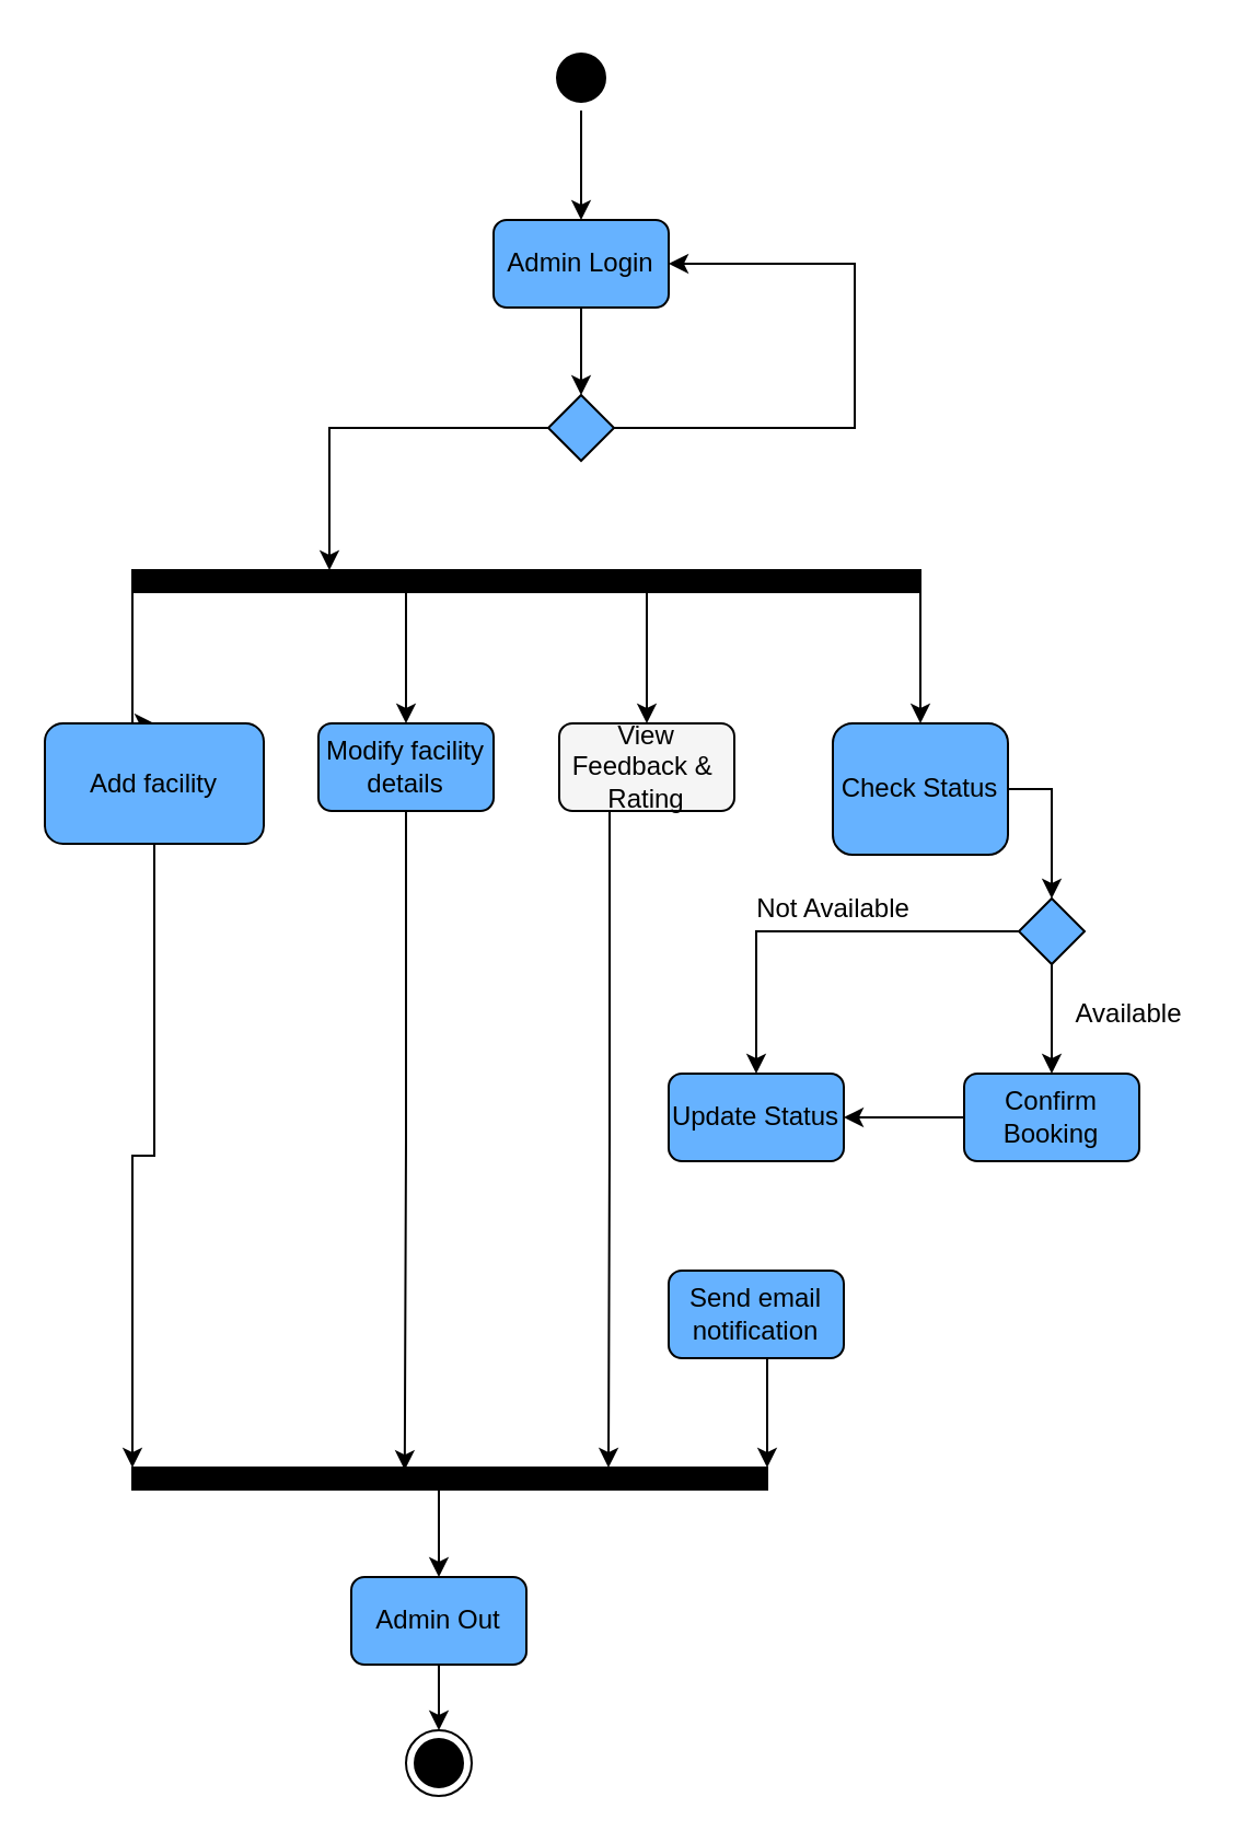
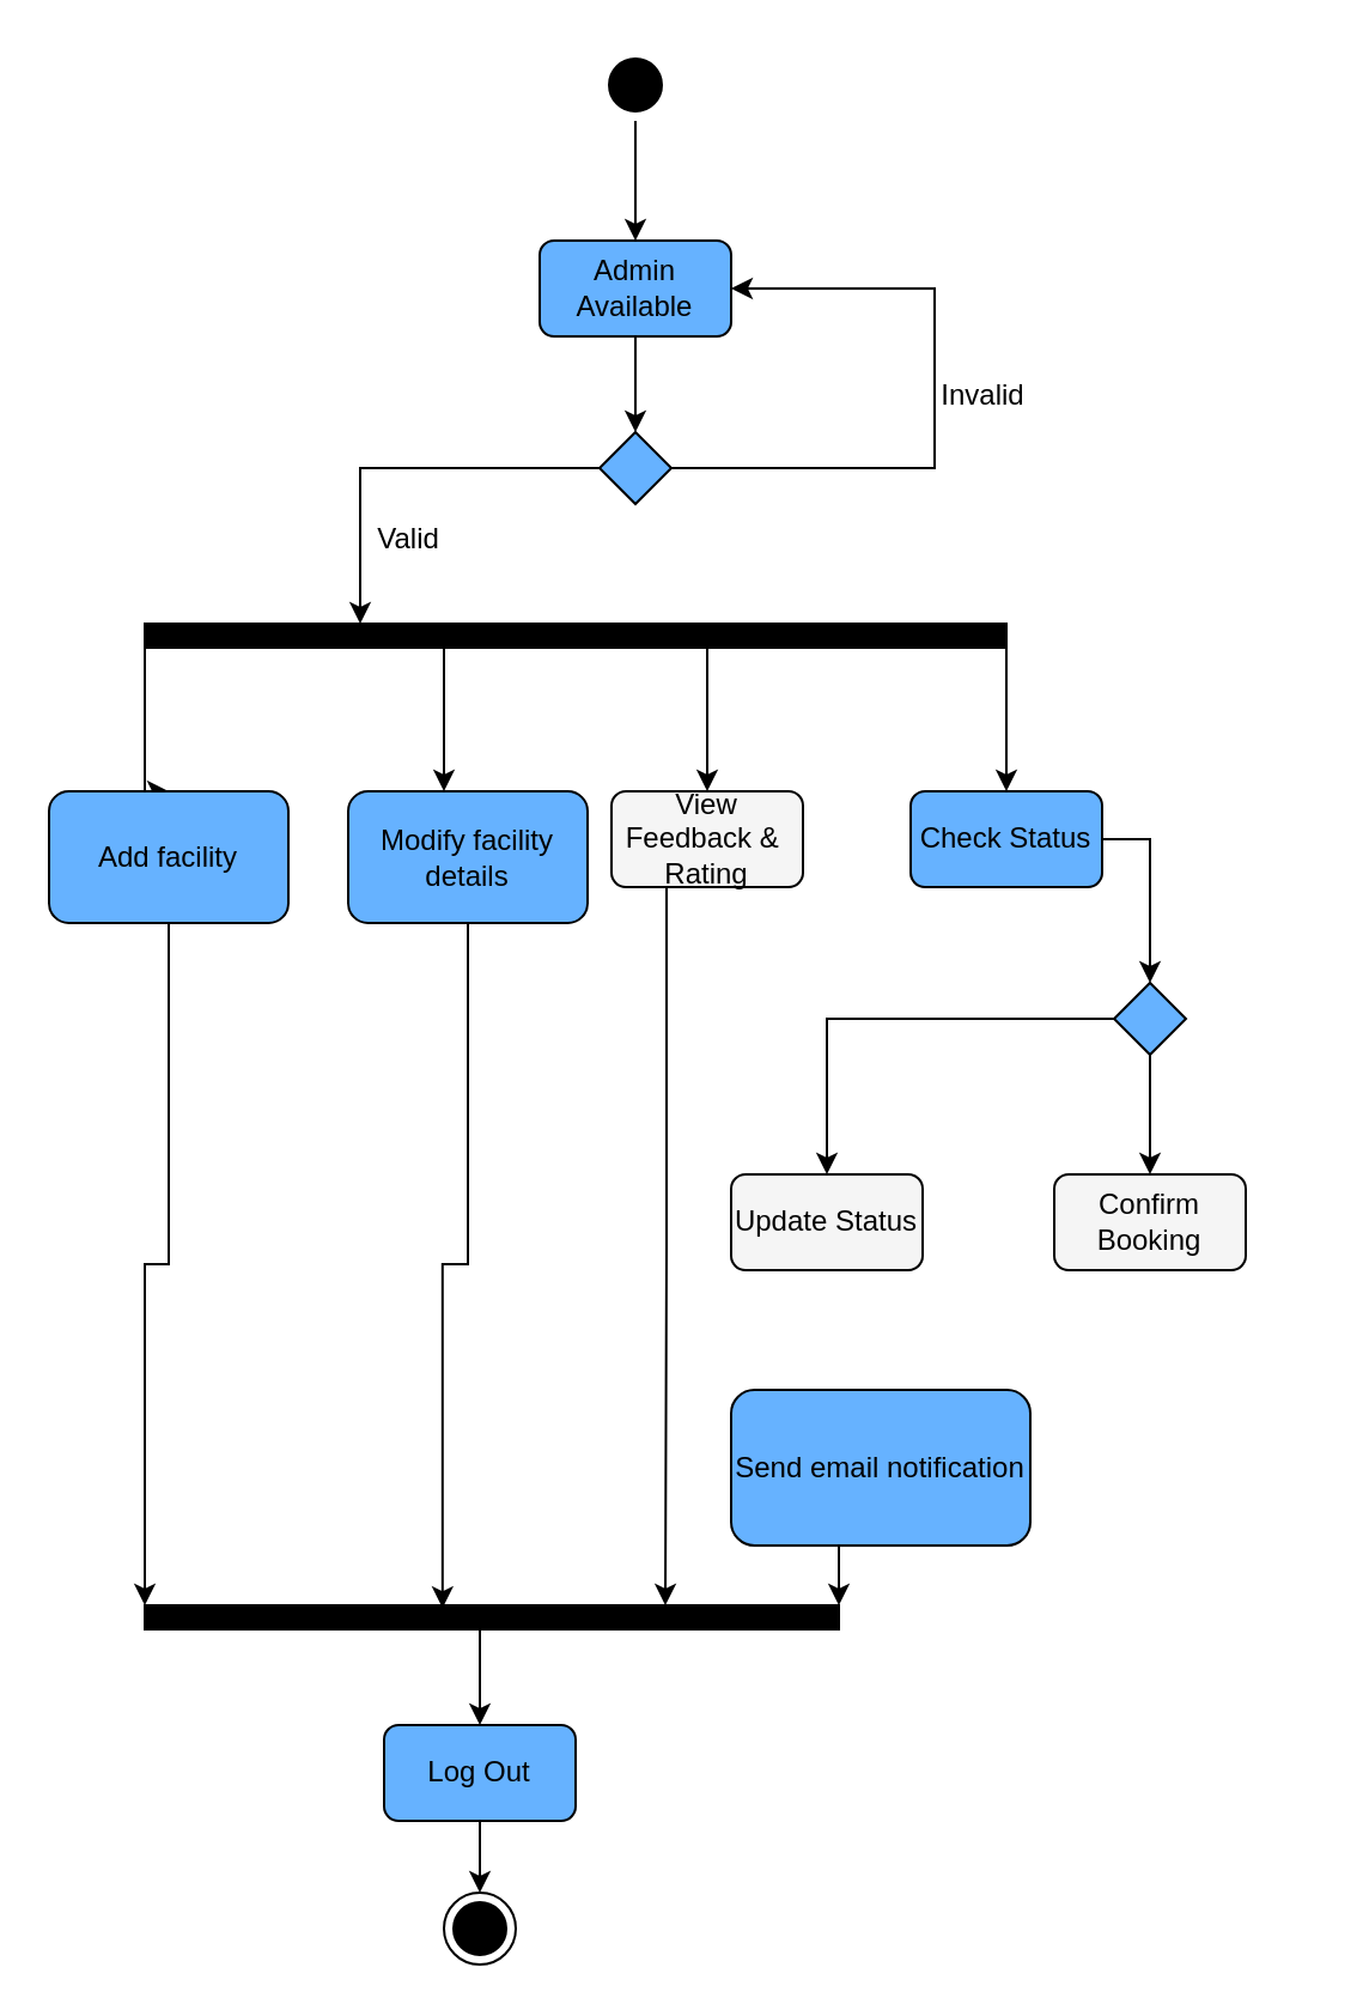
  <mxCell id="0" />
  <mxCell id="1" parent="0" />
  <mxCell id="2" style="edgeStyle=orthogonalEdgeStyle;rounded=0;orthogonalLoop=1;jettySize=auto;html=1;entryX=0.5;entryY=0;entryDx=0;entryDy=0;" edge="1" parent="1" source="3" target="6"><mxGeometry relative="1" as="geometry" /></mxCell>
- <mxCell id="3" value="Admin Login" style="rounded=1;whiteSpace=wrap;html=1;fillColor=#66B2FF;" vertex="1" parent="1"><mxGeometry x="225" y="100" width="80" height="40" as="geometry" /></mxCell>
+ <mxCell id="3" value="Admin Available" style="rounded=1;whiteSpace=wrap;html=1;fillColor=#66B2FF;" vertex="1" parent="1"><mxGeometry x="225" y="100" width="80" height="40" as="geometry" /></mxCell>
  <mxCell id="4" style="edgeStyle=orthogonalEdgeStyle;rounded=0;orthogonalLoop=1;jettySize=auto;html=1;entryX=1;entryY=0.5;entryDx=0;entryDy=0;" edge="1" parent="1" source="6" target="3"><mxGeometry relative="1" as="geometry"><Array as="points"><mxPoint x="390" y="195" /><mxPoint x="390" y="120" /></Array></mxGeometry></mxCell>
  <mxCell id="5" style="edgeStyle=orthogonalEdgeStyle;rounded=0;orthogonalLoop=1;jettySize=auto;html=1;entryX=0.25;entryY=0;entryDx=0;entryDy=0;" edge="1" parent="1" source="6" target="11"><mxGeometry relative="1" as="geometry"><Array as="points"><mxPoint x="150" y="195" /></Array></mxGeometry></mxCell>
  <mxCell id="6" value="" style="rhombus;whiteSpace=wrap;html=1;fillColor=#66B2FF;" vertex="1" parent="1"><mxGeometry x="250" y="180" width="30" height="30" as="geometry" /></mxCell>
  <mxCell id="7" style="edgeStyle=orthogonalEdgeStyle;rounded=0;orthogonalLoop=1;jettySize=auto;html=1;exitX=0.25;exitY=1;exitDx=0;exitDy=0;entryX=0.5;entryY=0;entryDx=0;entryDy=0;" edge="1" parent="1" source="11" target="15"><mxGeometry relative="1" as="geometry"><Array as="points"><mxPoint x="60" y="270" /></Array></mxGeometry></mxCell>
  <mxCell id="8" value="" style="edgeStyle=orthogonalEdgeStyle;rounded=0;orthogonalLoop=1;jettySize=auto;html=1;" edge="1" parent="1" source="11" target="17"><mxGeometry relative="1" as="geometry"><Array as="points"><mxPoint x="185" y="300" /><mxPoint x="185" y="300" /></Array></mxGeometry></mxCell>
  <mxCell id="9" style="edgeStyle=orthogonalEdgeStyle;rounded=0;orthogonalLoop=1;jettySize=auto;html=1;entryX=0.5;entryY=0;entryDx=0;entryDy=0;" edge="1" parent="1" source="11" target="21"><mxGeometry relative="1" as="geometry"><Array as="points"><mxPoint x="420" y="280" /><mxPoint x="420" y="280" /></Array></mxGeometry></mxCell>
  <mxCell id="10" style="edgeStyle=orthogonalEdgeStyle;rounded=0;orthogonalLoop=1;jettySize=auto;html=1;exitX=0.75;exitY=1;exitDx=0;exitDy=0;entryX=0.5;entryY=0;entryDx=0;entryDy=0;" edge="1" parent="1" source="11" target="19"><mxGeometry relative="1" as="geometry"><Array as="points"><mxPoint x="295" y="270" /></Array></mxGeometry></mxCell>
  <mxCell id="11" value="" style="rounded=0;whiteSpace=wrap;html=1;fillColor=#000000;" vertex="1" parent="1"><mxGeometry x="60" y="260" width="360" height="10" as="geometry" /></mxCell>
+ <mxCell id="12" value="Invalid" style="text;html=1;align=center;verticalAlign=middle;resizable=0;points=[];autosize=1;strokeColor=none;fillColor=none;" vertex="1" parent="1"><mxGeometry x="380" y="150" width="60" height="30" as="geometry" /></mxCell>
+ <mxCell id="13" value="Valid" style="text;html=1;align=center;verticalAlign=middle;resizable=0;points=[];autosize=1;strokeColor=none;fillColor=none;" vertex="1" parent="1"><mxGeometry x="145" y="210" width="50" height="30" as="geometry" /></mxCell>
  <mxCell id="14" style="edgeStyle=orthogonalEdgeStyle;rounded=0;orthogonalLoop=1;jettySize=auto;html=1;entryX=0;entryY=0;entryDx=0;entryDy=0;" edge="1" parent="1" source="15" target="33"><mxGeometry relative="1" as="geometry" /></mxCell>
  <mxCell id="15" value="Add facility" style="rounded=1;whiteSpace=wrap;html=1;fillColor=#66B2FF;" vertex="1" parent="1"><mxGeometry x="20" y="330" width="100" height="55" as="geometry" /></mxCell>
  <mxCell id="16" style="edgeStyle=orthogonalEdgeStyle;rounded=0;orthogonalLoop=1;jettySize=auto;html=1;entryX=0.429;entryY=0.109;entryDx=0;entryDy=0;entryPerimeter=0;" edge="1" parent="1" source="17" target="33"><mxGeometry relative="1" as="geometry" /></mxCell>
- <mxCell id="17" value="Modify facility&lt;br&gt;details" style="rounded=1;whiteSpace=wrap;html=1;fillColor=#66B2FF;" vertex="1" parent="1"><mxGeometry x="145" y="330" width="80" height="40" as="geometry" /></mxCell>
+ <mxCell id="17" value="Modify facility&lt;br&gt;details" style="rounded=1;whiteSpace=wrap;html=1;fillColor=#66B2FF;" vertex="1" parent="1"><mxGeometry x="145" y="330" width="100" height="55" as="geometry" /></mxCell>
  <mxCell id="18" style="edgeStyle=orthogonalEdgeStyle;rounded=0;orthogonalLoop=1;jettySize=auto;html=1;exitX=0.25;exitY=1;exitDx=0;exitDy=0;entryX=0.75;entryY=0;entryDx=0;entryDy=0;" edge="1" parent="1" source="19" target="33"><mxGeometry relative="1" as="geometry"><Array as="points"><mxPoint x="278" y="370" /><mxPoint x="278" y="520" /></Array></mxGeometry></mxCell>
  <mxCell id="19" value="View Feedback &amp;amp;&amp;nbsp;&lt;br&gt;Rating" style="rounded=1;whiteSpace=wrap;html=1;fillColor=#f5f5f5;" vertex="1" parent="1"><mxGeometry x="255" y="330" width="80" height="40" as="geometry" /></mxCell>
  <mxCell id="20" style="edgeStyle=orthogonalEdgeStyle;rounded=0;orthogonalLoop=1;jettySize=auto;html=1;entryX=0.5;entryY=0;entryDx=0;entryDy=0;" edge="1" parent="1" source="21" target="24"><mxGeometry relative="1" as="geometry" /></mxCell>
- <mxCell id="21" value="Check Status" style="rounded=1;whiteSpace=wrap;html=1;fillColor=#66B2FF;" vertex="1" parent="1"><mxGeometry x="380" y="330" width="80" height="60" as="geometry" /></mxCell>
+ <mxCell id="21" value="Check Status" style="rounded=1;whiteSpace=wrap;html=1;fillColor=#66B2FF;" vertex="1" parent="1"><mxGeometry x="380" y="330" width="80" height="40" as="geometry" /></mxCell>
  <mxCell id="22" style="edgeStyle=orthogonalEdgeStyle;rounded=0;orthogonalLoop=1;jettySize=auto;html=1;entryX=0.5;entryY=0;entryDx=0;entryDy=0;" edge="1" parent="1" source="24" target="26"><mxGeometry relative="1" as="geometry" /></mxCell>
  <mxCell id="23" style="edgeStyle=orthogonalEdgeStyle;rounded=0;orthogonalLoop=1;jettySize=auto;html=1;" edge="1" parent="1" source="24" target="27"><mxGeometry relative="1" as="geometry" /></mxCell>
  <mxCell id="24" value="" style="rhombus;whiteSpace=wrap;html=1;fillColor=#66B2FF;" vertex="1" parent="1"><mxGeometry x="465" y="410" width="30" height="30" as="geometry" /></mxCell>
- <mxCell id="25" style="edgeStyle=orthogonalEdgeStyle;rounded=0;orthogonalLoop=1;jettySize=auto;html=1;entryX=1;entryY=0.5;entryDx=0;entryDy=0;" edge="1" parent="1" source="26" target="27"><mxGeometry relative="1" as="geometry" /></mxCell>
- <mxCell id="26" value="Confirm Booking" style="rounded=1;whiteSpace=wrap;html=1;fillColor=#66B2FF;" vertex="1" parent="1"><mxGeometry x="440" y="490" width="80" height="40" as="geometry" /></mxCell>
- <mxCell id="27" value="Update Status" style="rounded=1;whiteSpace=wrap;html=1;fillColor=#66B2FF;" vertex="1" parent="1"><mxGeometry x="305" y="490" width="80" height="40" as="geometry" /></mxCell>
- <mxCell id="28" value="Available" style="text;html=1;align=center;verticalAlign=middle;resizable=0;points=[];autosize=1;strokeColor=none;fillColor=none;" vertex="1" parent="1"><mxGeometry x="480" y="448" width="70" height="30" as="geometry" /></mxCell>
- <mxCell id="29" value="Not Available" style="text;html=1;align=center;verticalAlign=middle;resizable=0;points=[];autosize=1;strokeColor=none;fillColor=none;" vertex="1" parent="1"><mxGeometry x="335" y="400" width="90" height="30" as="geometry" /></mxCell>
+ <mxCell id="26" value="Confirm Booking" style="rounded=1;whiteSpace=wrap;html=1;fillColor=#f5f5f5;" vertex="1" parent="1"><mxGeometry x="440" y="490" width="80" height="40" as="geometry" /></mxCell>
+ <mxCell id="27" value="Update Status" style="rounded=1;whiteSpace=wrap;html=1;fillColor=#f5f5f5;" vertex="1" parent="1"><mxGeometry x="305" y="490" width="80" height="40" as="geometry" /></mxCell>
  <mxCell id="30" style="edgeStyle=orthogonalEdgeStyle;rounded=0;orthogonalLoop=1;jettySize=auto;html=1;entryX=1;entryY=0;entryDx=0;entryDy=0;" edge="1" parent="1" source="31" target="33"><mxGeometry relative="1" as="geometry"><Array as="points"><mxPoint x="350" y="630" /><mxPoint x="350" y="630" /></Array></mxGeometry></mxCell>
- <mxCell id="31" value="Send email notification" style="rounded=1;whiteSpace=wrap;html=1;fillColor=#66B2FF;" vertex="1" parent="1"><mxGeometry x="305" y="580" width="80" height="40" as="geometry" /></mxCell>
+ <mxCell id="31" value="Send email notification" style="rounded=1;whiteSpace=wrap;html=1;fillColor=#66B2FF;" vertex="1" parent="1"><mxGeometry x="305" y="580" width="125" height="65" as="geometry" /></mxCell>
  <mxCell id="32" style="edgeStyle=orthogonalEdgeStyle;rounded=0;orthogonalLoop=1;jettySize=auto;html=1;entryX=0.5;entryY=0;entryDx=0;entryDy=0;" edge="1" parent="1" source="33" target="35"><mxGeometry relative="1" as="geometry"><Array as="points"><mxPoint x="200" y="690" /><mxPoint x="200" y="690" /></Array></mxGeometry></mxCell>
  <mxCell id="33" value="" style="rounded=0;whiteSpace=wrap;html=1;fillColor=#000000;" vertex="1" parent="1"><mxGeometry x="60" y="670" width="290" height="10" as="geometry" /></mxCell>
  <mxCell id="34" style="edgeStyle=orthogonalEdgeStyle;rounded=0;orthogonalLoop=1;jettySize=auto;html=1;" edge="1" parent="1" source="35"><mxGeometry relative="1" as="geometry"><mxPoint x="200" y="790" as="targetPoint" /></mxGeometry></mxCell>
- <mxCell id="35" value="Admin Out" style="rounded=1;whiteSpace=wrap;html=1;fillColor=#66B2FF;" vertex="1" parent="1"><mxGeometry x="160" y="720" width="80" height="40" as="geometry" /></mxCell>
+ <mxCell id="35" value="Log Out" style="rounded=1;whiteSpace=wrap;html=1;fillColor=#66B2FF;" vertex="1" parent="1"><mxGeometry x="160" y="720" width="80" height="40" as="geometry" /></mxCell>
  <mxCell id="36" value="" style="ellipse;html=1;shape=endState;fillColor=#000000;strokeColor=#000000;" vertex="1" parent="1"><mxGeometry x="185" y="790" width="30" height="30" as="geometry" /></mxCell>
  <mxCell id="37" style="edgeStyle=orthogonalEdgeStyle;rounded=0;orthogonalLoop=1;jettySize=auto;html=1;entryX=0.5;entryY=0;entryDx=0;entryDy=0;" edge="1" parent="1" source="38" target="3"><mxGeometry relative="1" as="geometry" /></mxCell>
  <mxCell id="38" value="" style="ellipse;html=1;shape=startState;fillColor=#000000;strokeColor=#000000;" vertex="1" parent="1"><mxGeometry x="250" y="20" width="30" height="30" as="geometry" /></mxCell>
